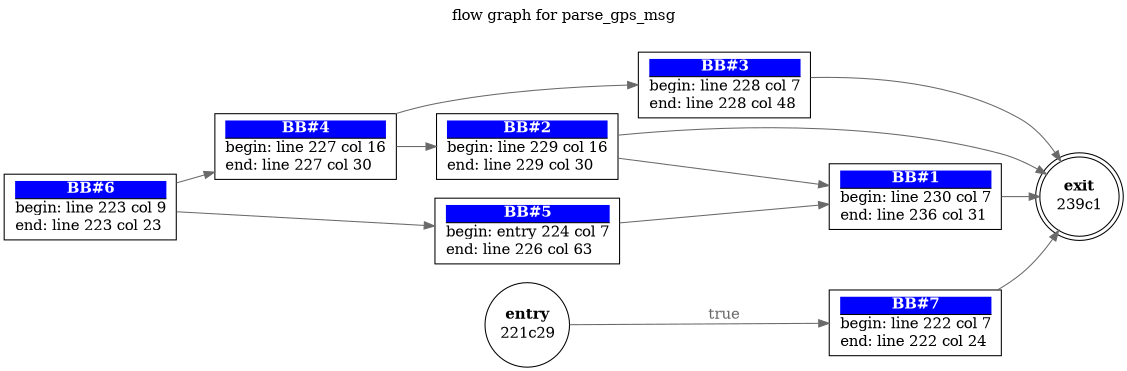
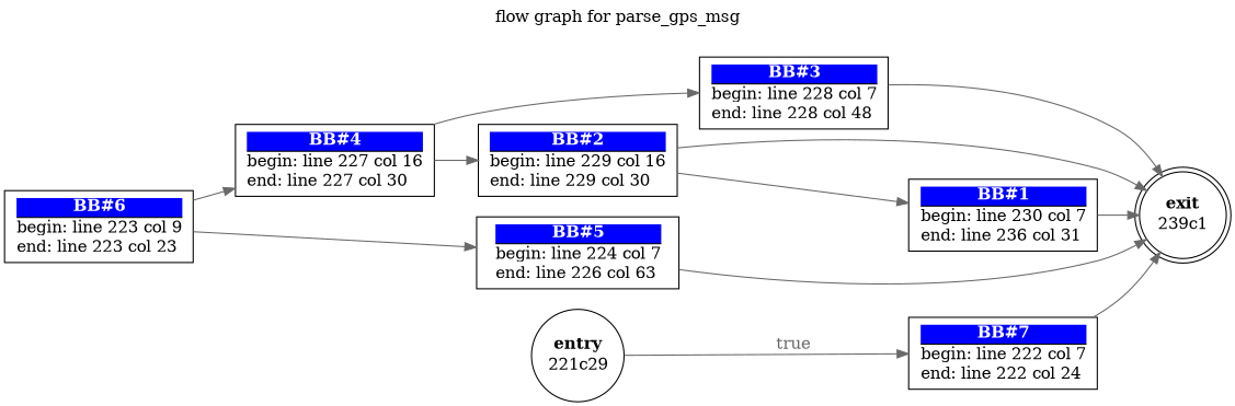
  digraph {
    label="flow graph for parse_gps_msg"
    labelloc=t
    rankdir=LR
    node [shape=box]
    edge [color=dimgray fontcolor=dimgray]
    n1 [label=<<TABLE border="0" cellborder="0" cellpadding="0"><TR><TD border="0" bgcolor="#ffffff" sides="b"><FONT color="#000000"><B>exit</B></FONT></TD></TR><TR><TD>239c1</TD></TR></TABLE>> margin=0 shape=doublecircle]
    n2 [label=<<TABLE border="0" cellborder="0" cellpadding="0"><TR><TD border="1" bgcolor="#0000ff" sides="b"><FONT color="#ffffff"><B>BB#1</B></FONT></TD></TR><TR><TD align="left">begin: line 230 col 7</TD></TR><TR><TD align="left">end: line 236 col 31</TD></TR></TABLE>>]
    n3 [label=<<TABLE border="0" cellborder="0" cellpadding="0"><TR><TD border="1" bgcolor="#0000ff" sides="b"><FONT color="#ffffff"><B>BB#2</B></FONT></TD></TR><TR><TD align="left">begin: line 229 col 16</TD></TR><TR><TD align="left">end: line 229 col 30</TD></TR></TABLE>>]
    n4 [label=<<TABLE border="0" cellborder="0" cellpadding="0"><TR><TD border="1" bgcolor="#0000ff" sides="b"><FONT color="#ffffff"><B>BB#3</B></FONT></TD></TR><TR><TD align="left">begin: line 228 col 7</TD></TR><TR><TD align="left">end: line 228 col 48</TD></TR></TABLE>>]
    n5 [label=<<TABLE border="0" cellborder="0" cellpadding="0"><TR><TD border="1" bgcolor="#0000ff" sides="b"><FONT color="#ffffff"><B>BB#4</B></FONT></TD></TR><TR><TD align="left">begin: line 227 col 16</TD></TR><TR><TD align="left">end: line 227 col 30</TD></TR></TABLE>>]
-   n6 [label=<<TABLE border="0" cellborder="0" cellpadding="0"><TR><TD border="1" bgcolor="#0000ff" sides="b"><FONT color="#ffffff"><B>BB#5</B></FONT></TD></TR><TR><TD align="left">begin: entry 224 col 7</TD></TR><TR><TD align="left">end: line 226 col 63</TD></TR></TABLE>>]
+   n6 [label=<<TABLE border="0" cellborder="0" cellpadding="0"><TR><TD border="1" bgcolor="#0000ff" sides="b"><FONT color="#ffffff"><B>BB#5</B></FONT></TD></TR><TR><TD align="left">begin: line 224 col 7</TD></TR><TR><TD align="left">end: line 226 col 63</TD></TR></TABLE>>]
    n7 [label=<<TABLE border="0" cellborder="0" cellpadding="0"><TR><TD border="1" bgcolor="#0000ff" sides="b"><FONT color="#ffffff"><B>BB#6</B></FONT></TD></TR><TR><TD align="left">begin: line 223 col 9</TD></TR><TR><TD align="left">end: line 223 col 23</TD></TR></TABLE>>]
    n8 [label=<<TABLE border="0" cellborder="0" cellpadding="0"><TR><TD border="1" bgcolor="#0000ff" sides="b"><FONT color="#ffffff"><B>BB#7</B></FONT></TD></TR><TR><TD align="left">begin: line 222 col 7</TD></TR><TR><TD align="left">end: line 222 col 24</TD></TR></TABLE>>]
    n9 [label=<<TABLE border="0" cellborder="0" cellpadding="0"><TR><TD border="0" bgcolor="#ffffff" sides="b"><FONT color="#000000"><B>entry</B></FONT></TD></TR><TR><TD>221c29</TD></TR></TABLE>> margin=0 shape=circle]
    n2 -> n1
    n3 -> n1
    n3 -> n2
    n4 -> n1
    n5 -> n3
    n5 -> n4
-   n6 -> n2
+   n6 -> n1
    n7 -> n5
    n7 -> n6
    n8 -> n1
    n9 -> n8 [label=true]
  }
